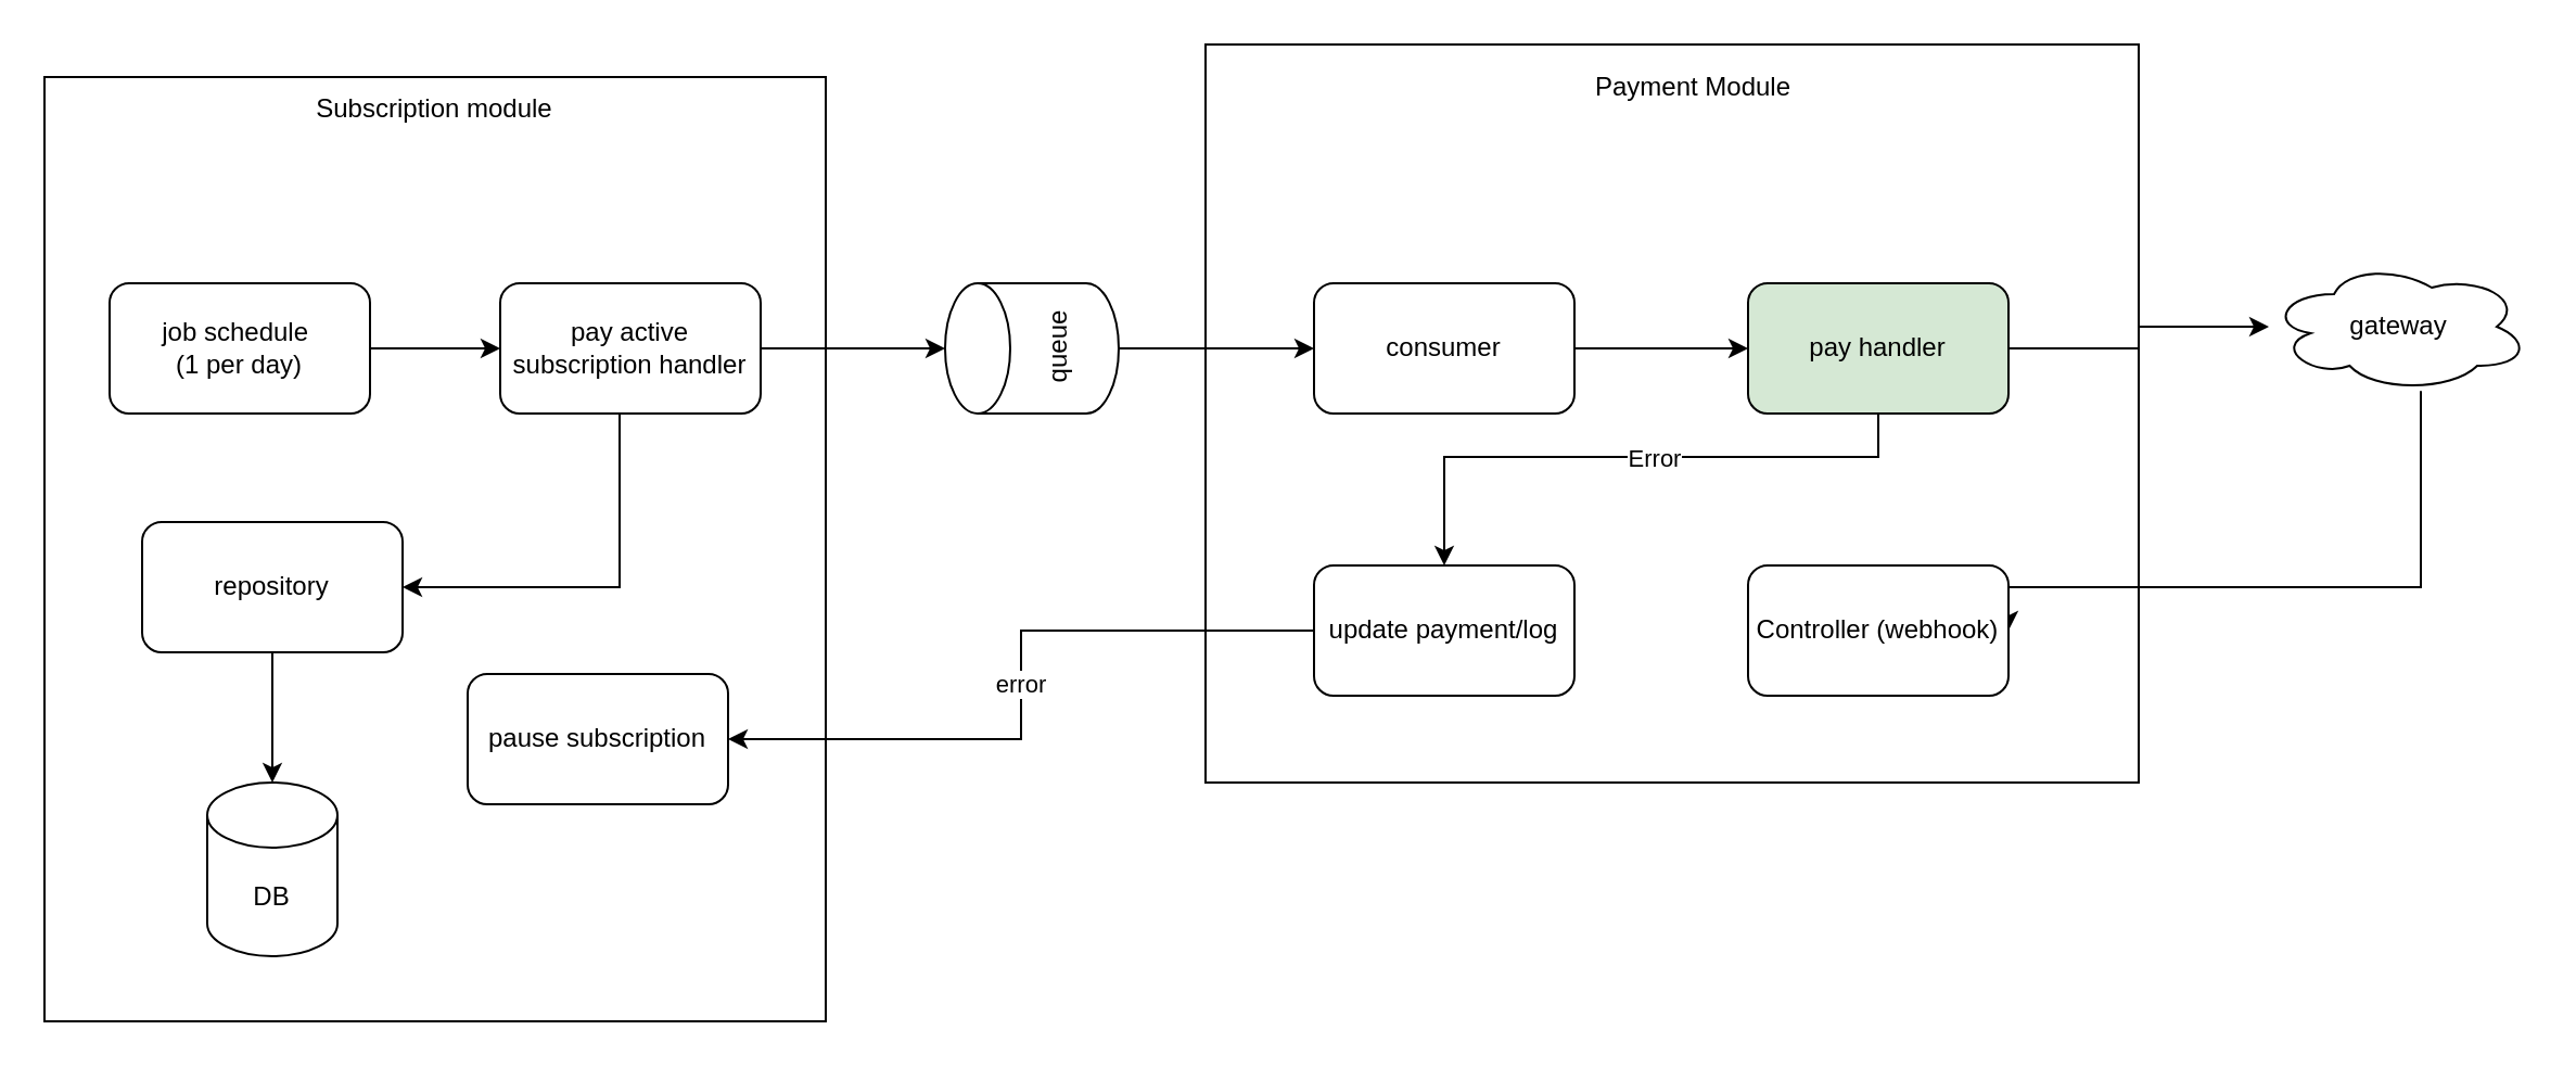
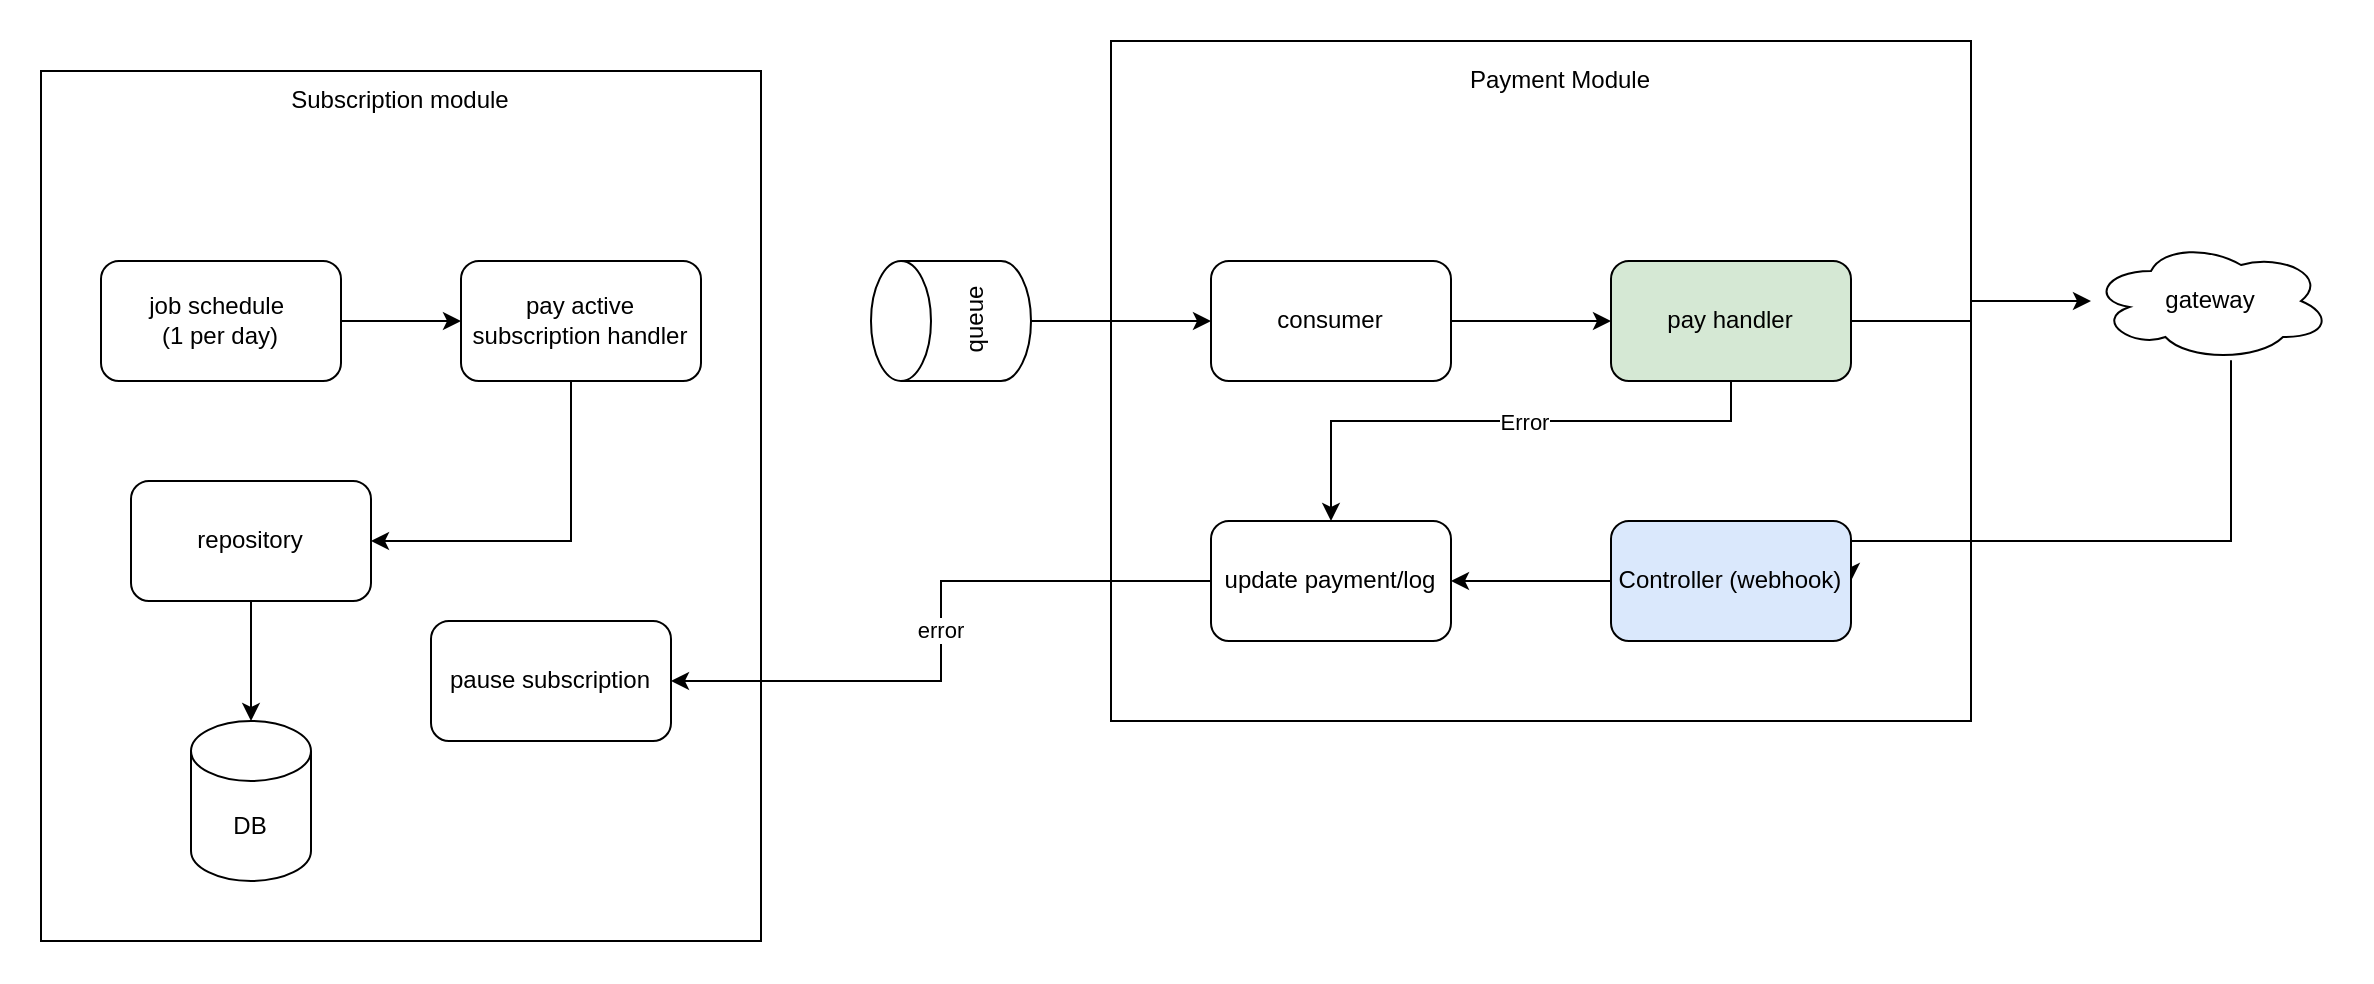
  <mxCell id="0" />
  <mxCell id="1" parent="0" />
  <mxCell id="2" value="" style="rounded=0;whiteSpace=wrap;html=1;" parent="1" vertex="1"><mxGeometry x="555" y="20" width="430" height="340" as="geometry" /></mxCell>
  <mxCell id="3" value="" style="rounded=0;whiteSpace=wrap;html=1;" parent="1" vertex="1"><mxGeometry x="20" y="35" width="360" height="435" as="geometry" /></mxCell>
  <mxCell id="4" style="edgeStyle=orthogonalEdgeStyle;rounded=0;orthogonalLoop=1;jettySize=auto;html=1;exitX=0.5;exitY=1;exitDx=0;exitDy=0;" parent="1" edge="1"><mxGeometry relative="1" as="geometry"><mxPoint x="795" y="120" as="sourcePoint" /></mxGeometry></mxCell>
  <mxCell id="5" value="pay active subscription handler" style="rounded=1;whiteSpace=wrap;html=1;" parent="1" vertex="1"><mxGeometry x="230" y="130" width="120" height="60" as="geometry" /></mxCell>
  <mxCell id="6" style="edgeStyle=orthogonalEdgeStyle;rounded=0;orthogonalLoop=1;jettySize=auto;html=1;" parent="1" source="7" target="5" edge="1"><mxGeometry relative="1" as="geometry" /></mxCell>
  <mxCell id="7" value="&lt;div&gt;job schedule&amp;nbsp;&lt;/div&gt;&lt;div&gt;(1 per day)&lt;/div&gt;" style="rounded=1;whiteSpace=wrap;html=1;" parent="1" vertex="1"><mxGeometry x="50" y="130" width="120" height="60" as="geometry" /></mxCell>
  <mxCell id="8" style="edgeStyle=orthogonalEdgeStyle;rounded=0;orthogonalLoop=1;jettySize=auto;html=1;entryX=0;entryY=0.5;entryDx=0;entryDy=0;" parent="1" source="9" target="12" edge="1"><mxGeometry relative="1" as="geometry" /></mxCell>
  <mxCell id="9" value="queue" style="shape=cylinder3;whiteSpace=wrap;html=1;boundedLbl=1;backgroundOutline=1;size=15;rotation=-90;" parent="1" vertex="1"><mxGeometry x="445" y="120" width="60" height="80" as="geometry" /></mxCell>
- <mxCell id="10" style="edgeStyle=orthogonalEdgeStyle;rounded=0;orthogonalLoop=1;jettySize=auto;html=1;" parent="1" source="5" target="9" edge="1"><mxGeometry relative="1" as="geometry"><mxPoint x="365" y="160" as="targetPoint" /></mxGeometry></mxCell>
  <mxCell id="11" style="edgeStyle=orthogonalEdgeStyle;rounded=0;orthogonalLoop=1;jettySize=auto;html=1;entryX=0;entryY=0.5;entryDx=0;entryDy=0;" parent="1" source="12" target="16" edge="1"><mxGeometry relative="1" as="geometry" /></mxCell>
  <mxCell id="12" value="consumer" style="rounded=1;whiteSpace=wrap;html=1;" parent="1" vertex="1"><mxGeometry x="605" y="130" width="120" height="60" as="geometry" /></mxCell>
  <mxCell id="13" value="" style="edgeStyle=orthogonalEdgeStyle;rounded=0;orthogonalLoop=1;jettySize=auto;html=1;" parent="1" source="16" target="20" edge="1"><mxGeometry relative="1" as="geometry" /></mxCell>
  <mxCell id="14" style="edgeStyle=orthogonalEdgeStyle;rounded=0;orthogonalLoop=1;jettySize=auto;html=1;entryX=0.5;entryY=0;entryDx=0;entryDy=0;" parent="1" source="16" target="24" edge="1"><mxGeometry relative="1" as="geometry"><Array as="points"><mxPoint x="865" y="210" /><mxPoint x="665" y="210" /></Array></mxGeometry></mxCell>
  <mxCell id="15" value="Error" style="edgeLabel;html=1;align=center;verticalAlign=middle;resizable=0;points=[];" parent="14" vertex="1" connectable="0"><mxGeometry x="-0.096" y="1" relative="1" as="geometry"><mxPoint x="-2" y="-1" as="offset" /></mxGeometry></mxCell>
  <mxCell id="16" value="pay handler" style="rounded=1;whiteSpace=wrap;html=1;fillColor=#d5e8d4;" parent="1" vertex="1"><mxGeometry x="805" y="130" width="120" height="60" as="geometry" /></mxCell>
  <mxCell id="17" value="Subscription module" style="text;html=1;align=center;verticalAlign=middle;whiteSpace=wrap;rounded=0;" parent="1" vertex="1"><mxGeometry x="125" y="35" width="150" height="30" as="geometry" /></mxCell>
  <mxCell id="18" value="Payment Module" style="text;html=1;align=center;verticalAlign=middle;whiteSpace=wrap;rounded=0;" parent="1" vertex="1"><mxGeometry x="705" y="25" width="150" height="30" as="geometry" /></mxCell>
  <mxCell id="19" value="" style="edgeStyle=orthogonalEdgeStyle;rounded=0;orthogonalLoop=1;jettySize=auto;html=1;entryX=1;entryY=0.5;entryDx=0;entryDy=0;" parent="1" source="20" target="22" edge="1"><mxGeometry relative="1" as="geometry"><Array as="points"><mxPoint x="1115" y="270" /></Array></mxGeometry></mxCell>
  <mxCell id="20" value="gateway" style="ellipse;shape=cloud;whiteSpace=wrap;html=1;rounded=1;" parent="1" vertex="1"><mxGeometry x="1045" y="120" width="120" height="60" as="geometry" /></mxCell>
- <mxCell id="22" value="Controller (webhook)" style="whiteSpace=wrap;html=1;rounded=1;" parent="1" vertex="1"><mxGeometry x="805" y="260" width="120" height="60" as="geometry" /></mxCell>
+ <mxCell id="21" value="" style="edgeStyle=orthogonalEdgeStyle;rounded=0;orthogonalLoop=1;jettySize=auto;html=1;" parent="1" source="22" target="24" edge="1"><mxGeometry relative="1" as="geometry" /></mxCell>
+ <mxCell id="22" value="Controller (webhook)" style="whiteSpace=wrap;html=1;rounded=1;fillColor=#dae8fc;" parent="1" vertex="1"><mxGeometry x="805" y="260" width="120" height="60" as="geometry" /></mxCell>
  <mxCell id="23" value="error" style="edgeStyle=orthogonalEdgeStyle;rounded=0;orthogonalLoop=1;jettySize=auto;html=1;entryX=1;entryY=0.5;entryDx=0;entryDy=0;" parent="1" source="24" target="29" edge="1"><mxGeometry relative="1" as="geometry" /></mxCell>
  <mxCell id="24" value="update payment/log" style="whiteSpace=wrap;html=1;rounded=1;" parent="1" vertex="1"><mxGeometry x="605" y="260" width="120" height="60" as="geometry" /></mxCell>
  <mxCell id="25" value="DB" style="shape=cylinder3;whiteSpace=wrap;html=1;boundedLbl=1;backgroundOutline=1;size=15;" parent="1" vertex="1"><mxGeometry x="95" y="360" width="60" height="80" as="geometry" /></mxCell>
  <mxCell id="26" style="edgeStyle=orthogonalEdgeStyle;rounded=0;orthogonalLoop=1;jettySize=auto;html=1;" parent="1" source="28" target="25" edge="1"><mxGeometry relative="1" as="geometry" /></mxCell>
  <mxCell id="27" value="" style="edgeStyle=orthogonalEdgeStyle;rounded=0;orthogonalLoop=1;jettySize=auto;html=1;" parent="1" source="5" target="28" edge="1"><mxGeometry relative="1" as="geometry"><mxPoint x="290" y="210" as="sourcePoint" /><mxPoint x="290" y="380" as="targetPoint" /><Array as="points"><mxPoint x="285" y="270" /></Array></mxGeometry></mxCell>
  <mxCell id="28" value="repository" style="rounded=1;whiteSpace=wrap;html=1;" parent="1" vertex="1"><mxGeometry x="65" y="240" width="120" height="60" as="geometry" /></mxCell>
  <mxCell id="29" value="pause subscription" style="whiteSpace=wrap;html=1;rounded=1;" parent="1" vertex="1"><mxGeometry x="215" y="310" width="120" height="60" as="geometry" /></mxCell>
